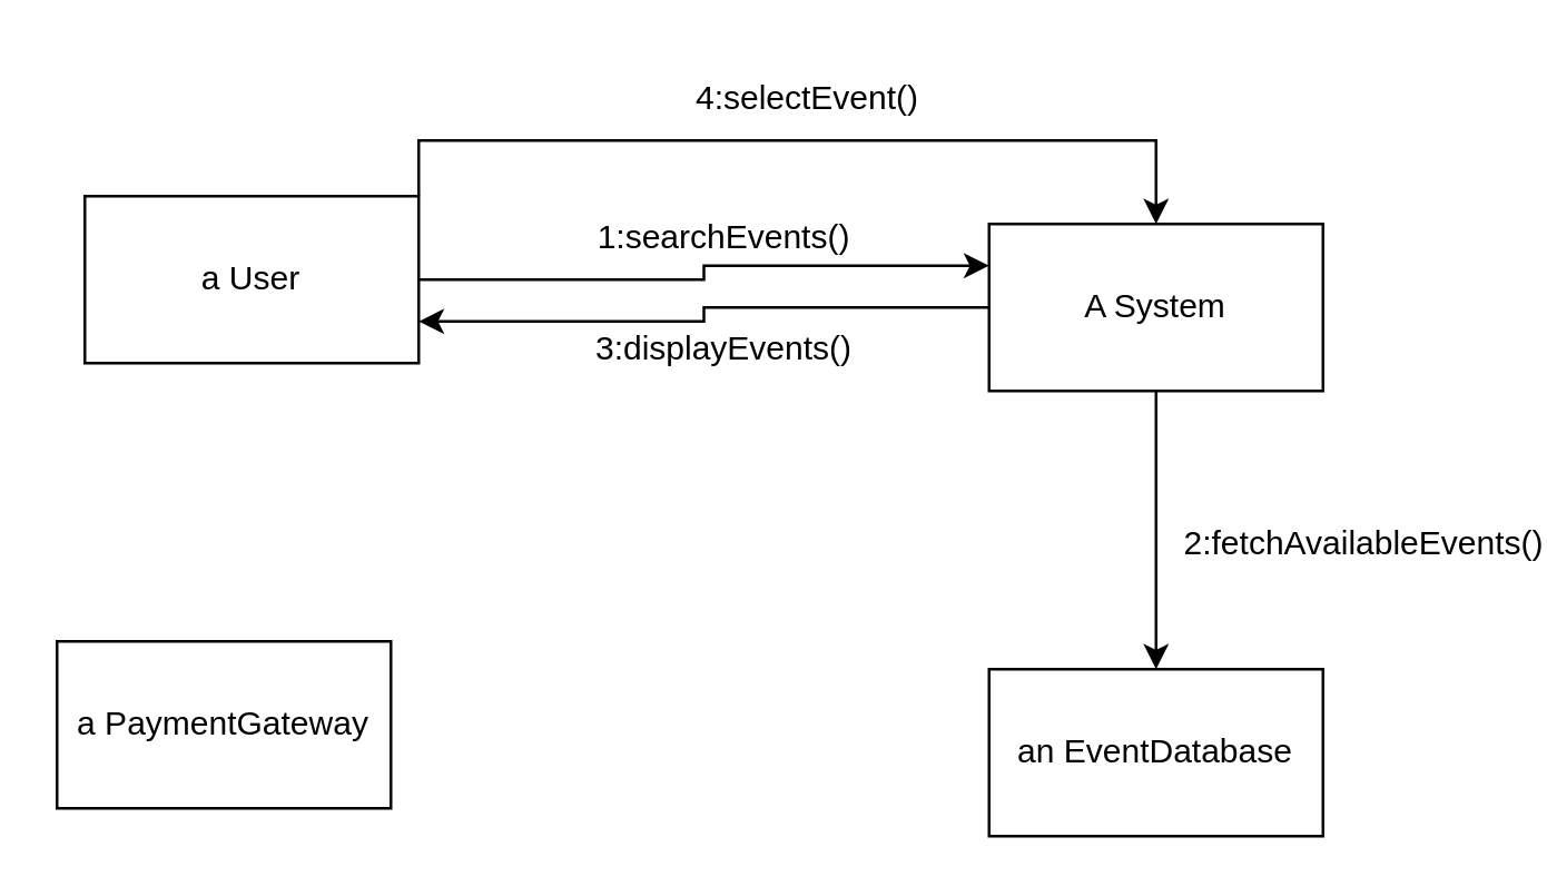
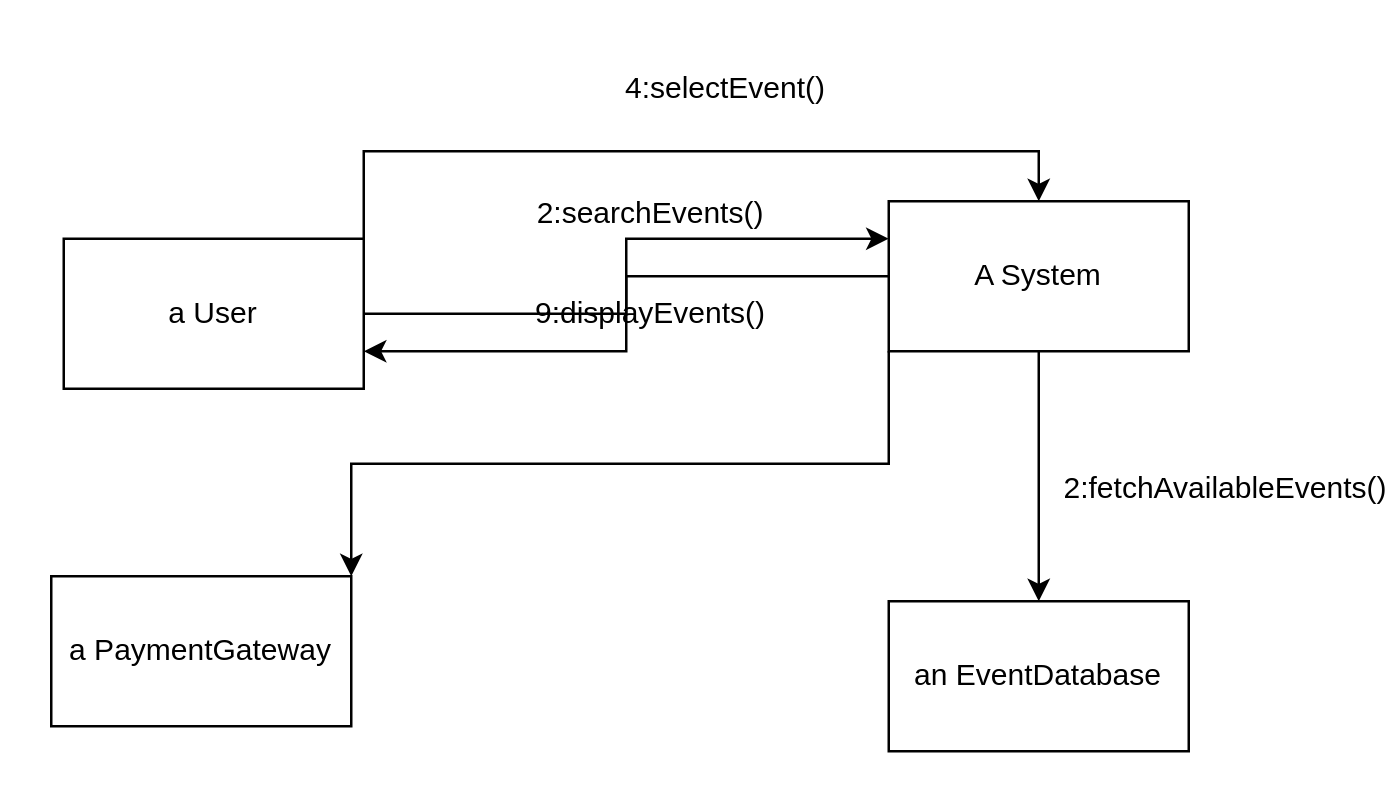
  <mxCell id="0" />
  <mxCell id="1" parent="0" />
  <mxCell id="2" value="a&amp;nbsp;PaymentGateway" style="rounded=0;whiteSpace=wrap;html=1;" vertex="1" parent="1"><mxGeometry x="20" y="230" width="120" height="60" as="geometry" /></mxCell>
  <mxCell id="3" value="an EventDatabase" style="rounded=0;whiteSpace=wrap;html=1;" vertex="1" parent="1"><mxGeometry x="355" y="240" width="120" height="60" as="geometry" /></mxCell>
  <mxCell id="4" style="edgeStyle=orthogonalEdgeStyle;rounded=0;orthogonalLoop=1;jettySize=auto;html=1;entryX=0.5;entryY=0;entryDx=0;entryDy=0;" edge="1" parent="1" source="7" target="3"><mxGeometry relative="1" as="geometry" /></mxCell>
  <mxCell id="5" style="edgeStyle=orthogonalEdgeStyle;rounded=0;orthogonalLoop=1;jettySize=auto;html=1;exitX=0;exitY=0.5;exitDx=0;exitDy=0;entryX=1;entryY=0.75;entryDx=0;entryDy=0;" edge="1" parent="1" source="7" target="10"><mxGeometry relative="1" as="geometry" /></mxCell>
+ <mxCell id="6" style="edgeStyle=orthogonalEdgeStyle;rounded=0;orthogonalLoop=1;jettySize=auto;html=1;exitX=0;exitY=1;exitDx=0;exitDy=0;entryX=1;entryY=0;entryDx=0;entryDy=0;" edge="1" parent="1" source="7" target="2"><mxGeometry relative="1" as="geometry" /></mxCell>
  <mxCell id="7" value="A System" style="rounded=0;whiteSpace=wrap;html=1;" vertex="1" parent="1"><mxGeometry x="355" y="80" width="120" height="60" as="geometry" /></mxCell>
  <mxCell id="8" style="edgeStyle=orthogonalEdgeStyle;rounded=0;orthogonalLoop=1;jettySize=auto;html=1;exitX=1;exitY=0.5;exitDx=0;exitDy=0;entryX=0;entryY=0.25;entryDx=0;entryDy=0;" edge="1" parent="1" source="10" target="7"><mxGeometry relative="1" as="geometry" /></mxCell>
  <mxCell id="9" style="edgeStyle=orthogonalEdgeStyle;rounded=0;orthogonalLoop=1;jettySize=auto;html=1;exitX=1;exitY=0;exitDx=0;exitDy=0;entryX=0.5;entryY=0;entryDx=0;entryDy=0;" edge="1" parent="1" source="10" target="7"><mxGeometry relative="1" as="geometry" /></mxCell>
- <mxCell id="10" value="a User" style="rounded=0;whiteSpace=wrap;html=1;" vertex="1" parent="1"><mxGeometry x="30" y="70" width="120" height="60" as="geometry" /></mxCell>
- <mxCell id="11" value="1:searchEvents()" style="text;html=1;align=center;verticalAlign=middle;whiteSpace=wrap;rounded=0;" vertex="1" parent="1"><mxGeometry x="230" y="70" width="60" height="30" as="geometry" /></mxCell>
+ <mxCell id="10" value="a User" style="rounded=0;whiteSpace=wrap;html=1;" vertex="1" parent="1"><mxGeometry x="25" y="95" width="120" height="60" as="geometry" /></mxCell>
+ <mxCell id="11" value="2:searchEvents()" style="text;html=1;align=center;verticalAlign=middle;whiteSpace=wrap;rounded=0;" vertex="1" parent="1"><mxGeometry x="230" y="70" width="60" height="30" as="geometry" /></mxCell>
  <mxCell id="12" value="2:fetchAvailableEvents()" style="text;html=1;align=center;verticalAlign=middle;whiteSpace=wrap;rounded=0;" vertex="1" parent="1"><mxGeometry x="460" y="180" width="60" height="30" as="geometry" /></mxCell>
- <mxCell id="13" value="3:displayEvents()" style="text;html=1;align=center;verticalAlign=middle;whiteSpace=wrap;rounded=0;" vertex="1" parent="1"><mxGeometry x="230" y="110" width="60" height="30" as="geometry" /></mxCell>
+ <mxCell id="13" value="9:displayEvents()" style="text;html=1;align=center;verticalAlign=middle;whiteSpace=wrap;rounded=0;" vertex="1" parent="1"><mxGeometry x="230" y="110" width="60" height="30" as="geometry" /></mxCell>
  <mxCell id="14" value="4:selectEvent()" style="text;html=1;align=center;verticalAlign=middle;whiteSpace=wrap;rounded=0;" vertex="1" parent="1"><mxGeometry x="260" width="60" height="30" as="geometry" y="20" /></mxCell>
